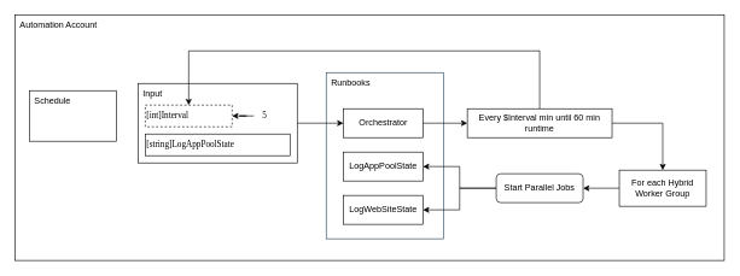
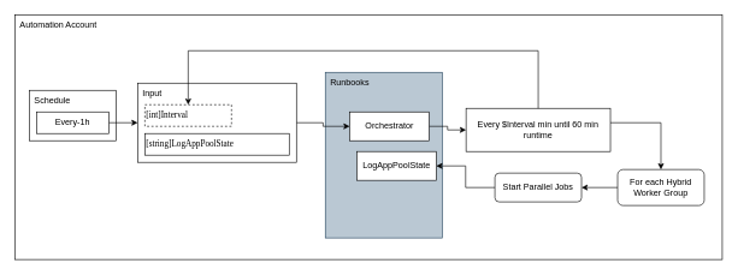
  <mxCell id="0" />
  <mxCell id="1" parent="0" />
  <mxCell id="2" value="Automation Account" style="rounded=0;whiteSpace=wrap;html=1;align=left;verticalAlign=top;spacingLeft=5;" vertex="1" parent="1"><mxGeometry x="20" y="20" width="980" height="340" as="geometry" /></mxCell>
- <mxCell id="3" value="Runbooks" style="rounded=0;whiteSpace=wrap;html=1;align=left;verticalAlign=top;spacingLeft=5;fillColor=#ffffff;strokeColor=#23445d;" vertex="1" parent="1"><mxGeometry x="450" y="100" width="162" height="230" as="geometry" /></mxCell>
+ <mxCell id="3" value="Runbooks" style="rounded=0;whiteSpace=wrap;html=1;align=left;verticalAlign=top;spacingLeft=5;fillColor=#bac8d3;strokeColor=#23445d;" vertex="1" parent="1"><mxGeometry x="450" y="100" width="162" height="230" as="geometry" /></mxCell>
  <mxCell id="4" style="edgeStyle=orthogonalEdgeStyle;rounded=0;orthogonalLoop=1;jettySize=auto;html=1;" edge="1" parent="1" source="5" target="12"><mxGeometry relative="1" as="geometry" /></mxCell>
- <mxCell id="5" value="Orchestrator" style="rounded=0;whiteSpace=wrap;html=1;align=center;verticalAlign=middle;" vertex="1" parent="1"><mxGeometry x="473.75" y="150" width="110" height="40" as="geometry" /></mxCell>
- <mxCell id="6" value="LogAppPoolState" style="rounded=0;whiteSpace=wrap;html=1;align=center;verticalAlign=middle;" vertex="1" parent="1"><mxGeometry x="473.75" y="210" width="110" height="40" as="geometry" /></mxCell>
- <mxCell id="7" value="LogWebSiteState" style="rounded=0;whiteSpace=wrap;html=1;align=center;verticalAlign=middle;" vertex="1" parent="1"><mxGeometry x="473.75" y="270" width="110" height="40" as="geometry" /></mxCell>
+ <mxCell id="5" value="Orchestrator" style="rounded=0;whiteSpace=wrap;html=1;align=center;verticalAlign=middle;" vertex="1" parent="1"><mxGeometry x="483.75" y="155" width="110" height="40" as="geometry" /></mxCell>
+ <mxCell id="6" value="LogAppPoolState" style="rounded=0;whiteSpace=wrap;html=1;align=center;verticalAlign=middle;" vertex="1" parent="1"><mxGeometry x="493.75" y="210" width="110" height="40" as="geometry" /></mxCell>
  <mxCell id="8" value="Schedule" style="rounded=0;whiteSpace=wrap;html=1;align=left;verticalAlign=top;spacingLeft=5;" vertex="1" parent="1"><mxGeometry x="40" y="125" width="120" height="70" as="geometry" /></mxCell>
+ <mxCell id="9" style="edgeStyle=orthogonalEdgeStyle;rounded=0;orthogonalLoop=1;jettySize=auto;html=1;entryX=0;entryY=0.5;entryDx=0;entryDy=0;" edge="1" parent="1" source="10" target="19"><mxGeometry relative="1" as="geometry" /></mxCell>
+ <mxCell id="10" value="Every-1h" style="rounded=0;whiteSpace=wrap;html=1;align=center;verticalAlign=middle;" vertex="1" parent="1"><mxGeometry x="50" y="155" width="100" height="30" as="geometry" /></mxCell>
  <mxCell id="11" style="edgeStyle=orthogonalEdgeStyle;rounded=0;orthogonalLoop=1;jettySize=auto;html=1;entryX=0.5;entryY=0;entryDx=0;entryDy=0;" edge="1" parent="1" source="12" target="17"><mxGeometry relative="1" as="geometry"><Array as="points"><mxPoint x="915" y="170" /></Array></mxGeometry></mxCell>
- <mxCell id="12" value="Every $Interval min until 60 min runtime" style="rounded=0;whiteSpace=wrap;html=1;align=center;verticalAlign=middle;" vertex="1" parent="1"><mxGeometry x="645" y="150" width="200" height="40" as="geometry" /></mxCell>
+ <mxCell id="12" value="Every $Interval min until 60 min runtime" style="rounded=0;whiteSpace=wrap;html=1;align=center;verticalAlign=middle;" vertex="1" parent="1"><mxGeometry x="645" y="150" width="200" height="60" as="geometry" /></mxCell>
  <mxCell id="13" style="edgeStyle=orthogonalEdgeStyle;rounded=0;orthogonalLoop=1;jettySize=auto;html=1;entryX=1;entryY=0.5;entryDx=0;entryDy=0;" edge="1" parent="1" source="15" target="6"><mxGeometry relative="1" as="geometry" /></mxCell>
- <mxCell id="14" style="edgeStyle=orthogonalEdgeStyle;rounded=0;orthogonalLoop=1;jettySize=auto;html=1;entryX=1;entryY=0.5;entryDx=0;entryDy=0;" edge="1" parent="1" source="15" target="7"><mxGeometry relative="1" as="geometry" /></mxCell>
  <mxCell id="15" value="Start Parallel Jobs" style="whiteSpace=wrap;html=1;align=center;verticalAlign=middle;rounded=1;" vertex="1" parent="1"><mxGeometry x="685" y="240" width="120" height="40" as="geometry" /></mxCell>
  <mxCell id="16" style="edgeStyle=orthogonalEdgeStyle;rounded=0;orthogonalLoop=1;jettySize=auto;html=1;entryX=1;entryY=0.5;entryDx=0;entryDy=0;" edge="1" parent="1" source="17" target="15"><mxGeometry relative="1" as="geometry" /></mxCell>
- <mxCell id="17" value="For each Hybrid Worker Group" style="rounded=0;whiteSpace=wrap;html=1;align=center;verticalAlign=middle;" vertex="1" parent="1"><mxGeometry x="855" y="235" width="120" height="50" as="geometry" /></mxCell>
+ <mxCell id="17" value="For each Hybrid Worker Group" style="whiteSpace=wrap;html=1;align=center;verticalAlign=middle;rounded=1;" vertex="1" parent="1"><mxGeometry x="855" y="235" width="120" height="50" as="geometry" /></mxCell>
  <mxCell id="18" style="edgeStyle=orthogonalEdgeStyle;rounded=0;orthogonalLoop=1;jettySize=auto;html=1;entryX=0;entryY=0.5;entryDx=0;entryDy=0;fontFamily=Lucida Console;" edge="1" parent="1" source="19" target="5"><mxGeometry relative="1" as="geometry" /></mxCell>
  <mxCell id="19" value="Input" style="rounded=0;whiteSpace=wrap;html=1;align=left;verticalAlign=top;spacingLeft=5;" vertex="1" parent="1"><mxGeometry x="190" y="115" width="220" height="110" as="geometry" /></mxCell>
  <mxCell id="20" value="&lt;font face=&quot;Lucida Console&quot;&gt;[int]Interval&lt;/font&gt;" style="rounded=0;whiteSpace=wrap;html=1;align=left;verticalAlign=middle;dashed=1;" vertex="1" parent="1"><mxGeometry x="200" y="145" width="120" height="30" as="geometry" /></mxCell>
  <mxCell id="21" value="[string]LogAppPoolState" style="rounded=0;whiteSpace=wrap;html=1;align=left;verticalAlign=middle;fontFamily=Lucida Console;" vertex="1" parent="1"><mxGeometry x="200" y="185" width="200" height="30" as="geometry" /></mxCell>
  <mxCell id="22" style="edgeStyle=orthogonalEdgeStyle;rounded=0;orthogonalLoop=1;jettySize=auto;html=1;entryX=0.5;entryY=0;entryDx=0;entryDy=0;fontFamily=Lucida Console;" edge="1" parent="1" source="12" target="20"><mxGeometry relative="1" as="geometry"><Array as="points"><mxPoint x="745" y="70" /><mxPoint x="260" y="70" /></Array></mxGeometry></mxCell>
- <mxCell id="23" style="edgeStyle=orthogonalEdgeStyle;rounded=0;orthogonalLoop=1;jettySize=auto;html=1;entryX=1;entryY=0.5;entryDx=0;entryDy=0;fontFamily=Lucida Console;" edge="1" parent="1" source="24" target="20"><mxGeometry relative="1" as="geometry" /></mxCell>
- <mxCell id="24" value="5" style="text;html=1;strokeColor=none;fillColor=none;align=center;verticalAlign=middle;whiteSpace=wrap;rounded=0;fontFamily=Lucida Console;" vertex="1" parent="1"><mxGeometry x="350" y="150" width="30" height="20" as="geometry" /></mxCell>
